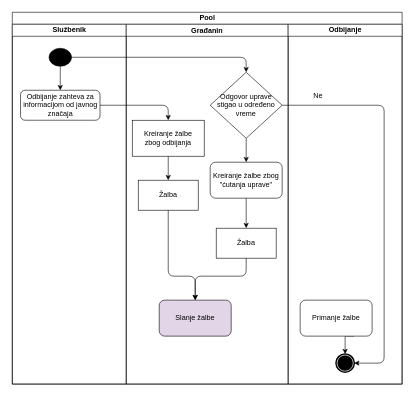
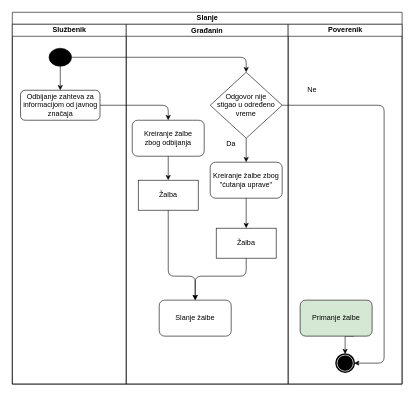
  <mxCell id="0" />
  <mxCell id="1" parent="0" />
- <mxCell id="2" value="Pool" style="swimlane;html=1;childLayout=stackLayout;resizeParent=1;resizeParentMax=0;startSize=20;" parent="1" vertex="1"><mxGeometry x="20" y="20" width="650" height="620" as="geometry" /></mxCell>
+ <mxCell id="2" value="Slanje" style="swimlane;html=1;childLayout=stackLayout;resizeParent=1;resizeParentMax=0;startSize=20;" parent="1" vertex="1"><mxGeometry x="20" y="20" width="650" height="620" as="geometry" /></mxCell>
  <mxCell id="3" value="Službenik" style="swimlane;html=1;startSize=20;align=center;labelBorderColor=none;" parent="2" vertex="1"><mxGeometry y="20" width="190" height="600" as="geometry"><mxRectangle y="20" width="30" height="460" as="alternateBounds" /></mxGeometry></mxCell>
  <mxCell id="4" style="edgeStyle=orthogonalEdgeStyle;rounded=0;orthogonalLoop=1;jettySize=auto;html=1;exitX=0.5;exitY=1;exitDx=0;exitDy=0;entryX=0.5;entryY=0;entryDx=0;entryDy=0;" parent="3" source="5" target="6" edge="1"><mxGeometry relative="1" as="geometry"><Array as="points"><mxPoint x="80" y="110" /></Array></mxGeometry></mxCell>
  <mxCell id="5" value="" style="shape=mxgraph.bpmn.shape;html=1;verticalLabelPosition=bottom;labelBackgroundColor=#000000;verticalAlign=top;align=center;perimeter=ellipsePerimeter;outlineConnect=0;outline=standard;symbol=general;fillColor=#000000;" parent="3" vertex="1"><mxGeometry x="61.25" y="40" width="37.5" height="30" as="geometry" /></mxCell>
  <mxCell id="6" value="Odbijanje zahteva za informacijom od javnog značaja" style="rounded=1;whiteSpace=wrap;html=1;align=center;fillColor=#FFFFFF;" parent="3" vertex="1"><mxGeometry x="13.75" y="110" width="132.5" height="50" as="geometry" /></mxCell>
  <mxCell id="7" value="Građanin" style="swimlane;startSize=20;" parent="2" vertex="1"><mxGeometry x="190" y="20" width="270" height="600" as="geometry" /></mxCell>
- <mxCell id="8" value="Kreiranje žalbe&lt;br&gt;zbog odbijanja" style="whiteSpace=wrap;html=1;fillColor=#FFFFFF;align=center;rounded=0;" parent="7" vertex="1"><mxGeometry x="10" y="160" width="120" height="60" as="geometry" /></mxCell>
+ <mxCell id="8" value="Kreiranje žalbe&lt;br&gt;zbog odbijanja" style="rounded=1;whiteSpace=wrap;html=1;fillColor=#FFFFFF;align=center;" parent="7" vertex="1"><mxGeometry x="10" y="160" width="120" height="60" as="geometry" /></mxCell>
  <mxCell id="9" value="Žalba" style="rounded=0;whiteSpace=wrap;html=1;" parent="7" vertex="1"><mxGeometry x="20" y="260" width="100" height="50" as="geometry" /></mxCell>
- <mxCell id="10" value="Slanje žalbe" style="rounded=1;whiteSpace=wrap;html=1;fillColor=#e1d5e7;align=center;" parent="7" vertex="1"><mxGeometry x="55" y="460" width="120" height="60" as="geometry" /></mxCell>
+ <mxCell id="10" value="Slanje žalbe" style="rounded=1;whiteSpace=wrap;html=1;fillColor=#FFFFFF;align=center;" parent="7" vertex="1"><mxGeometry x="55" y="460" width="120" height="60" as="geometry" /></mxCell>
  <mxCell id="11" value="Kreiranje žalbe zbog &quot;ćutanja uprave&quot;" style="rounded=1;whiteSpace=wrap;html=1;" parent="7" vertex="1"><mxGeometry x="140" y="230" width="120" height="60" as="geometry" /></mxCell>
  <mxCell id="12" value="Žalba" style="rounded=0;whiteSpace=wrap;html=1;" parent="7" vertex="1"><mxGeometry x="150" y="340" width="100" height="50" as="geometry" /></mxCell>
- <mxCell id="13" value="Odgovor uprave &lt;br&gt;stigao&amp;nbsp;u određeno &lt;br&gt;vreme" style="rhombus;whiteSpace=wrap;html=1;" parent="7" vertex="1"><mxGeometry x="140" y="80" width="120" height="110" as="geometry" /></mxCell>
+ <mxCell id="13" value="Odgovor nije &lt;br&gt;stigao&amp;nbsp;u određeno &lt;br&gt;vreme" style="rhombus;whiteSpace=wrap;html=1;" parent="7" vertex="1"><mxGeometry x="140" y="80" width="120" height="110" as="geometry" /></mxCell>
  <mxCell id="14" value="" style="endArrow=classic;html=1;exitX=0.5;exitY=1;exitDx=0;exitDy=0;entryX=0.5;entryY=0;entryDx=0;entryDy=0;" parent="7" source="8" target="9" edge="1"><mxGeometry width="50" height="50" relative="1" as="geometry"><mxPoint x="210" y="330" as="sourcePoint" /><mxPoint x="260" y="280" as="targetPoint" /></mxGeometry></mxCell>
  <mxCell id="15" value="" style="endArrow=classic;html=1;exitX=0.5;exitY=1;exitDx=0;exitDy=0;" parent="7" source="11" target="12" edge="1"><mxGeometry width="50" height="50" relative="1" as="geometry"><mxPoint x="210" y="330" as="sourcePoint" /><mxPoint x="260" y="280" as="targetPoint" /></mxGeometry></mxCell>
  <mxCell id="16" value="" style="endArrow=classic;html=1;exitX=0.5;exitY=1;exitDx=0;exitDy=0;entryX=0.5;entryY=0;entryDx=0;entryDy=0;" parent="7" source="13" target="11" edge="1"><mxGeometry width="50" height="50" relative="1" as="geometry"><mxPoint x="210" y="250" as="sourcePoint" /><mxPoint x="260" y="200" as="targetPoint" /></mxGeometry></mxCell>
+ <mxCell id="17" value="Da" style="text;html=1;strokeColor=none;fillColor=none;align=center;verticalAlign=middle;whiteSpace=wrap;rounded=0;" parent="7" vertex="1"><mxGeometry x="155" y="190" width="40" height="20" as="geometry" /></mxCell>
  <mxCell id="18" value="" style="endArrow=classic;html=1;exitX=0.5;exitY=1;exitDx=0;exitDy=0;entryX=0.5;entryY=0;entryDx=0;entryDy=0;" parent="7" source="9" target="10" edge="1"><mxGeometry width="50" height="50" relative="1" as="geometry"><mxPoint x="210" y="460" as="sourcePoint" /><mxPoint x="260" y="410" as="targetPoint" /><Array as="points"><mxPoint x="70" y="420" /><mxPoint x="115" y="420" /></Array></mxGeometry></mxCell>
  <mxCell id="19" value="" style="endArrow=classic;html=1;exitX=0.5;exitY=1;exitDx=0;exitDy=0;entryX=0.5;entryY=0;entryDx=0;entryDy=0;" parent="7" source="12" target="10" edge="1"><mxGeometry width="50" height="50" relative="1" as="geometry"><mxPoint x="210" y="460" as="sourcePoint" /><mxPoint x="260" y="410" as="targetPoint" /><Array as="points"><mxPoint x="200" y="420" /><mxPoint x="115" y="420" /></Array></mxGeometry></mxCell>
- <mxCell id="20" value="Odbijanje" style="swimlane;html=1;startSize=20;" parent="2" vertex="1"><mxGeometry x="460" y="20" width="190" height="600" as="geometry" /></mxCell>
+ <mxCell id="20" value="Poverenik" style="swimlane;html=1;startSize=20;" parent="2" vertex="1"><mxGeometry x="460" y="20" width="190" height="600" as="geometry" /></mxCell>
  <mxCell id="21" style="edgeStyle=orthogonalEdgeStyle;rounded=0;orthogonalLoop=1;jettySize=auto;html=1;exitX=0.75;exitY=1;exitDx=0;exitDy=0;entryX=0.5;entryY=0;entryDx=0;entryDy=0;" edge="1" parent="20" source="22" target="23"><mxGeometry relative="1" as="geometry" /></mxCell>
- <mxCell id="22" value="Primanje žalbe" style="rounded=1;whiteSpace=wrap;html=1;" parent="20" vertex="1"><mxGeometry x="20" y="460" width="120" height="60" as="geometry" /></mxCell>
+ <mxCell id="22" value="Primanje žalbe" style="rounded=1;whiteSpace=wrap;html=1;fillColor=#d5e8d4;" parent="20" vertex="1"><mxGeometry x="20" y="460" width="120" height="60" as="geometry" /></mxCell>
  <mxCell id="23" value="" style="shape=mxgraph.bpmn.shape;html=1;verticalLabelPosition=bottom;labelBackgroundColor=#ffffff;verticalAlign=top;align=center;perimeter=ellipsePerimeter;outlineConnect=0;outline=end;symbol=terminate;" parent="20" vertex="1"><mxGeometry x="80" y="550" width="30" height="30" as="geometry" /></mxCell>
- <mxCell id="24" value="Ne" style="text;html=1;strokeColor=none;fillColor=none;align=center;verticalAlign=middle;whiteSpace=wrap;rounded=0;" parent="20" vertex="1"><mxGeometry x="30" y="110" width="40" height="20" as="geometry" /></mxCell>
+ <mxCell id="24" value="Ne" style="text;html=1;strokeColor=none;fillColor=none;align=center;verticalAlign=middle;whiteSpace=wrap;rounded=0;" parent="20" vertex="1"><mxGeometry x="20" y="100" width="40" height="20" as="geometry" /></mxCell>
  <mxCell id="25" value="" style="endArrow=classic;html=1;exitX=1;exitY=0.5;exitDx=0;exitDy=0;entryX=0.5;entryY=0;entryDx=0;entryDy=0;" parent="2" source="6" target="8" edge="1"><mxGeometry width="50" height="50" relative="1" as="geometry"><mxPoint x="400" y="350" as="sourcePoint" /><mxPoint x="450" y="300" as="targetPoint" /><Array as="points"><mxPoint x="260" y="155" /></Array></mxGeometry></mxCell>
  <mxCell id="26" value="" style="endArrow=classic;html=1;exitX=1;exitY=0.5;exitDx=0;exitDy=0;entryX=0.5;entryY=0;entryDx=0;entryDy=0;" parent="2" source="5" target="13" edge="1"><mxGeometry width="50" height="50" relative="1" as="geometry"><mxPoint x="400" y="270" as="sourcePoint" /><mxPoint x="450" y="220" as="targetPoint" /><Array as="points"><mxPoint x="390" y="75" /></Array></mxGeometry></mxCell>
  <mxCell id="27" value="" style="endArrow=classic;html=1;exitX=1;exitY=0.5;exitDx=0;exitDy=0;entryX=1;entryY=0.5;entryDx=0;entryDy=0;" parent="2" source="13" target="23" edge="1"><mxGeometry width="50" height="50" relative="1" as="geometry"><mxPoint x="400" y="420" as="sourcePoint" /><mxPoint x="450" y="370" as="targetPoint" /><Array as="points"><mxPoint x="620" y="155" /><mxPoint x="620" y="585" /></Array></mxGeometry></mxCell>
